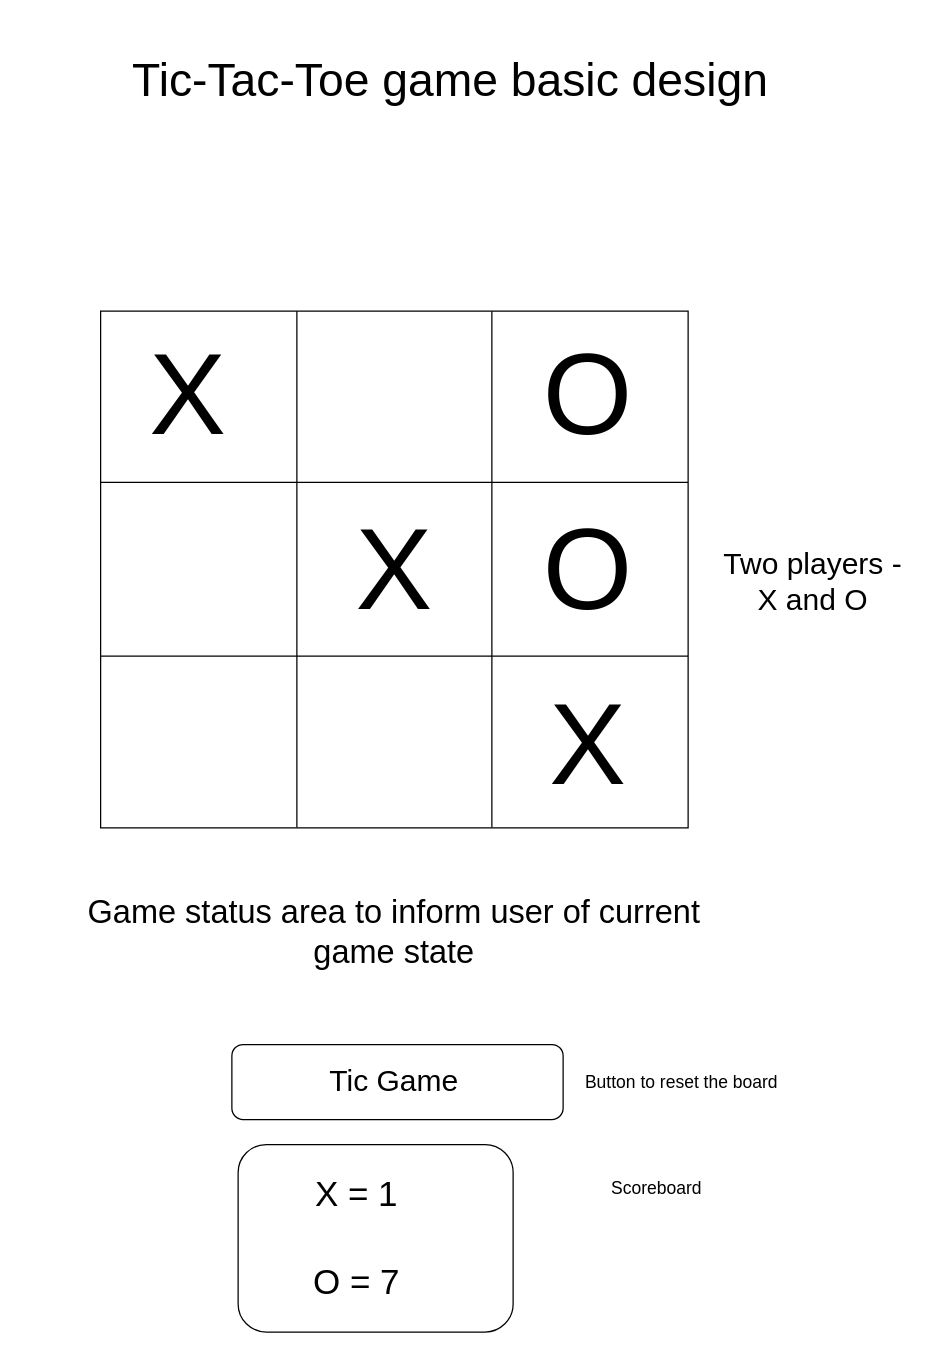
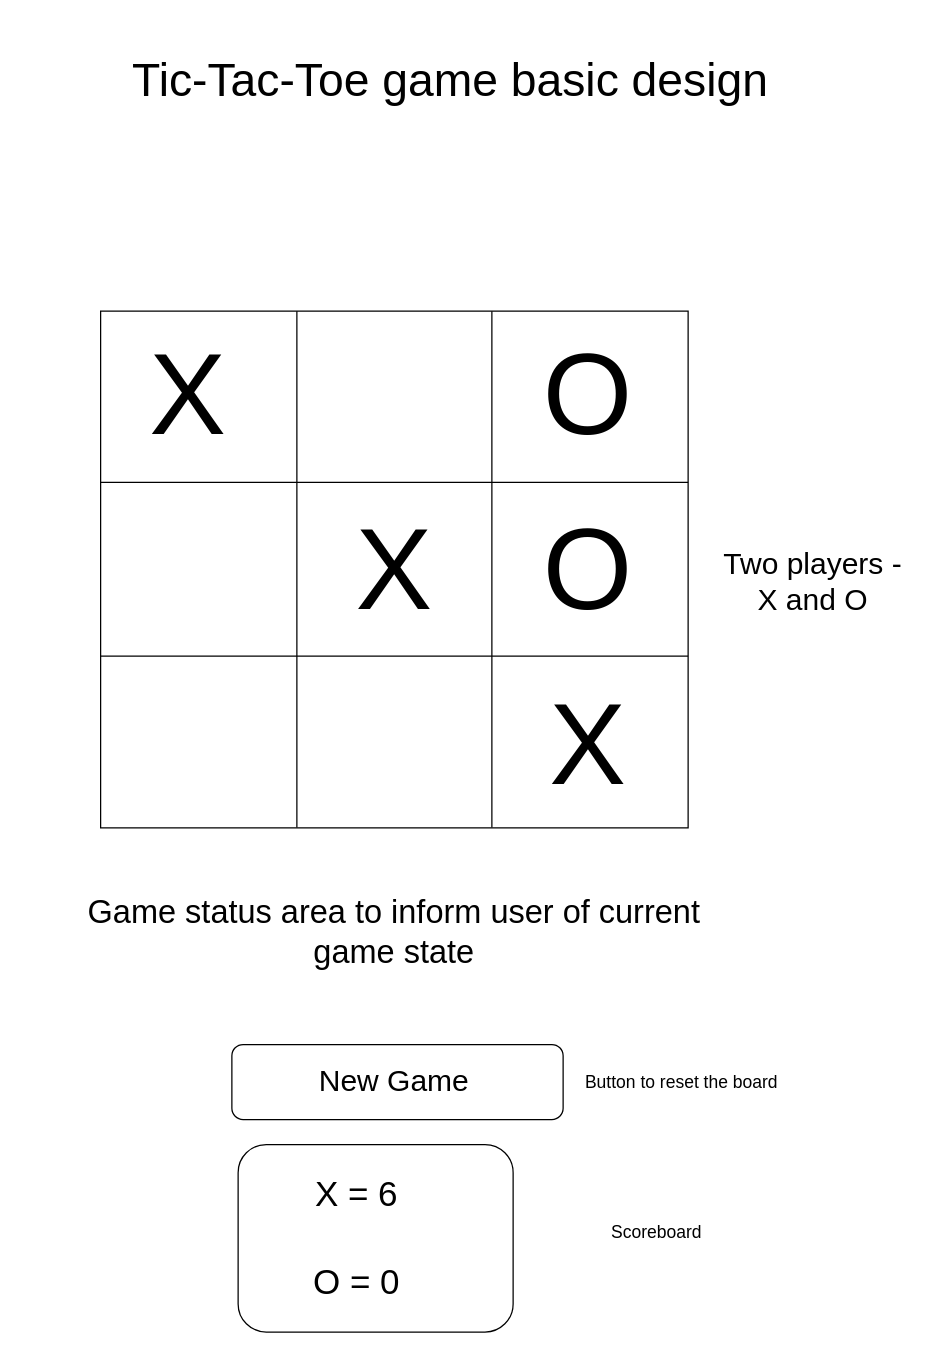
  <mxCell id="0" />
  <mxCell id="1" parent="0" />
  <mxCell id="2" value="" style="shape=table;html=1;whiteSpace=wrap;startSize=0;container=1;collapsible=0;childLayout=tableLayout;" vertex="1" parent="1"><mxGeometry x="240" y="395" width="180" height="120" as="geometry" /></mxCell>
  <mxCell id="3" value="" style="shape=partialRectangle;html=1;whiteSpace=wrap;collapsible=0;dropTarget=0;pointerEvents=0;fillColor=none;top=0;left=0;bottom=0;right=0;points=[[0,0.5],[1,0.5]];portConstraint=eastwest;" vertex="1" parent="2"><mxGeometry width="180" height="40" as="geometry" /></mxCell>
  <mxCell id="4" value="" style="shape=partialRectangle;html=1;whiteSpace=wrap;connectable=0;fillColor=none;top=0;left=0;bottom=0;right=0;overflow=hidden;pointerEvents=1;" vertex="1" parent="3"><mxGeometry width="60" height="40" as="geometry" /></mxCell>
  <mxCell id="5" value="" style="shape=partialRectangle;html=1;whiteSpace=wrap;connectable=0;fillColor=none;top=0;left=0;bottom=0;right=0;overflow=hidden;pointerEvents=1;" vertex="1" parent="3"><mxGeometry x="60" width="60" height="40" as="geometry" /></mxCell>
  <mxCell id="6" value="" style="shape=partialRectangle;html=1;whiteSpace=wrap;connectable=0;fillColor=none;top=0;left=0;bottom=0;right=0;overflow=hidden;pointerEvents=1;" vertex="1" parent="3"><mxGeometry x="120" width="60" height="40" as="geometry" /></mxCell>
  <mxCell id="7" value="" style="shape=partialRectangle;html=1;whiteSpace=wrap;collapsible=0;dropTarget=0;pointerEvents=0;fillColor=none;top=0;left=0;bottom=0;right=0;points=[[0,0.5],[1,0.5]];portConstraint=eastwest;" vertex="1" parent="2"><mxGeometry y="40" width="180" height="40" as="geometry" /></mxCell>
  <mxCell id="8" value="" style="shape=partialRectangle;html=1;whiteSpace=wrap;connectable=0;fillColor=none;top=0;left=0;bottom=0;right=0;overflow=hidden;pointerEvents=1;" vertex="1" parent="7"><mxGeometry width="60" height="40" as="geometry" /></mxCell>
  <mxCell id="9" value="" style="shape=partialRectangle;html=1;whiteSpace=wrap;connectable=0;fillColor=none;top=0;left=0;bottom=0;right=0;overflow=hidden;pointerEvents=1;" vertex="1" parent="7"><mxGeometry x="60" width="60" height="40" as="geometry" /></mxCell>
  <mxCell id="10" value="" style="shape=partialRectangle;html=1;whiteSpace=wrap;connectable=0;fillColor=none;top=0;left=0;bottom=0;right=0;overflow=hidden;pointerEvents=1;" vertex="1" parent="7"><mxGeometry x="120" width="60" height="40" as="geometry" /></mxCell>
  <mxCell id="11" value="" style="shape=partialRectangle;html=1;whiteSpace=wrap;collapsible=0;dropTarget=0;pointerEvents=0;fillColor=none;top=0;left=0;bottom=0;right=0;points=[[0,0.5],[1,0.5]];portConstraint=eastwest;" vertex="1" parent="2"><mxGeometry y="80" width="180" height="40" as="geometry" /></mxCell>
  <mxCell id="12" value="" style="shape=partialRectangle;html=1;whiteSpace=wrap;connectable=0;fillColor=none;top=0;left=0;bottom=0;right=0;overflow=hidden;pointerEvents=1;" vertex="1" parent="11"><mxGeometry width="60" height="40" as="geometry" /></mxCell>
  <mxCell id="13" value="" style="shape=partialRectangle;html=1;whiteSpace=wrap;connectable=0;fillColor=none;top=0;left=0;bottom=0;right=0;overflow=hidden;pointerEvents=1;" vertex="1" parent="11"><mxGeometry x="60" width="60" height="40" as="geometry" /></mxCell>
  <mxCell id="14" value="" style="shape=partialRectangle;html=1;whiteSpace=wrap;connectable=0;fillColor=none;top=0;left=0;bottom=0;right=0;overflow=hidden;pointerEvents=1;" vertex="1" parent="11"><mxGeometry x="120" width="60" height="40" as="geometry" /></mxCell>
  <mxCell id="15" value="" style="shape=table;html=1;whiteSpace=wrap;startSize=0;container=1;collapsible=0;childLayout=tableLayout;" vertex="1" parent="1"><mxGeometry x="80" y="248.34" width="470" height="413.33" as="geometry" /></mxCell>
  <mxCell id="16" value="" style="shape=partialRectangle;html=1;whiteSpace=wrap;collapsible=0;dropTarget=0;pointerEvents=0;fillColor=none;top=0;left=0;bottom=0;right=0;points=[[0,0.5],[1,0.5]];portConstraint=eastwest;" vertex="1" parent="15"><mxGeometry width="470" height="137" as="geometry" /></mxCell>
  <mxCell id="17" value="" style="shape=partialRectangle;html=1;whiteSpace=wrap;connectable=0;fillColor=none;top=0;left=0;bottom=0;right=0;overflow=hidden;pointerEvents=1;" vertex="1" parent="16"><mxGeometry width="157" height="137" as="geometry" /></mxCell>
  <mxCell id="18" value="" style="shape=partialRectangle;html=1;whiteSpace=wrap;connectable=0;fillColor=none;top=0;left=0;bottom=0;right=0;overflow=hidden;pointerEvents=1;" vertex="1" parent="16"><mxGeometry x="157" width="156" height="137" as="geometry" /></mxCell>
  <mxCell id="19" value="" style="shape=partialRectangle;html=1;whiteSpace=wrap;connectable=0;fillColor=none;top=0;left=0;bottom=0;right=0;overflow=hidden;pointerEvents=1;" vertex="1" parent="16"><mxGeometry x="313" width="157" height="137" as="geometry" /></mxCell>
  <mxCell id="20" value="" style="shape=partialRectangle;html=1;whiteSpace=wrap;collapsible=0;dropTarget=0;pointerEvents=0;fillColor=none;top=0;left=0;bottom=0;right=0;points=[[0,0.5],[1,0.5]];portConstraint=eastwest;" vertex="1" parent="15"><mxGeometry y="137" width="470" height="139" as="geometry" /></mxCell>
  <mxCell id="21" value="" style="shape=partialRectangle;html=1;whiteSpace=wrap;connectable=0;fillColor=none;top=0;left=0;bottom=0;right=0;overflow=hidden;pointerEvents=1;" vertex="1" parent="20"><mxGeometry width="157" height="139" as="geometry" /></mxCell>
  <mxCell id="22" value="" style="shape=partialRectangle;html=1;whiteSpace=wrap;connectable=0;fillColor=none;top=0;left=0;bottom=0;right=0;overflow=hidden;pointerEvents=1;" vertex="1" parent="20"><mxGeometry x="157" width="156" height="139" as="geometry" /></mxCell>
  <mxCell id="23" value="" style="shape=partialRectangle;html=1;whiteSpace=wrap;connectable=0;fillColor=none;top=0;left=0;bottom=0;right=0;overflow=hidden;pointerEvents=1;" vertex="1" parent="20"><mxGeometry x="313" width="157" height="139" as="geometry" /></mxCell>
  <mxCell id="24" value="" style="shape=partialRectangle;html=1;whiteSpace=wrap;collapsible=0;dropTarget=0;pointerEvents=0;fillColor=none;top=0;left=0;bottom=0;right=0;points=[[0,0.5],[1,0.5]];portConstraint=eastwest;" vertex="1" parent="15"><mxGeometry y="276" width="470" height="137" as="geometry" /></mxCell>
  <mxCell id="25" value="" style="shape=partialRectangle;html=1;whiteSpace=wrap;connectable=0;fillColor=none;top=0;left=0;bottom=0;right=0;overflow=hidden;pointerEvents=1;" vertex="1" parent="24"><mxGeometry width="157" height="137" as="geometry" /></mxCell>
  <mxCell id="26" value="" style="shape=partialRectangle;html=1;whiteSpace=wrap;connectable=0;fillColor=none;top=0;left=0;bottom=0;right=0;overflow=hidden;pointerEvents=1;" vertex="1" parent="24"><mxGeometry x="157" width="156" height="137" as="geometry" /></mxCell>
  <mxCell id="27" value="" style="shape=partialRectangle;html=1;whiteSpace=wrap;connectable=0;fillColor=none;top=0;left=0;bottom=0;right=0;overflow=hidden;pointerEvents=1;" vertex="1" parent="24"><mxGeometry x="313" width="157" height="137" as="geometry" /></mxCell>
  <mxCell id="28" value="&lt;font style=&quot;font-size: 24px&quot;&gt;Two players - X and O&lt;br&gt;&lt;/font&gt;" style="text;html=1;strokeColor=none;fillColor=none;align=center;verticalAlign=middle;whiteSpace=wrap;rounded=0;" vertex="1" parent="1"><mxGeometry x="570" y="345" width="160" height="240" as="geometry" /></mxCell>
  <mxCell id="29" value="&lt;font style=&quot;font-size: 92px&quot;&gt;X&lt;/font&gt;" style="text;html=1;strokeColor=none;fillColor=none;align=center;verticalAlign=middle;whiteSpace=wrap;rounded=0;" vertex="1" parent="1"><mxGeometry x="130" y="305" width="40" height="20" as="geometry" /></mxCell>
  <mxCell id="30" value="&lt;font style=&quot;font-size: 92px&quot;&gt;O&lt;/font&gt;" style="text;html=1;strokeColor=none;fillColor=none;align=center;verticalAlign=middle;whiteSpace=wrap;rounded=0;" vertex="1" parent="1"><mxGeometry x="450" y="305" width="40" height="20" as="geometry" /></mxCell>
  <mxCell id="31" value="&lt;font style=&quot;font-size: 92px&quot;&gt;X&lt;/font&gt;" style="text;html=1;strokeColor=none;fillColor=none;align=center;verticalAlign=middle;whiteSpace=wrap;rounded=0;" vertex="1" parent="1"><mxGeometry x="295" y="445" width="40" height="20" as="geometry" /></mxCell>
  <mxCell id="32" value="&lt;font style=&quot;font-size: 92px&quot;&gt;X&lt;/font&gt;" style="text;html=1;strokeColor=none;fillColor=none;align=center;verticalAlign=middle;whiteSpace=wrap;rounded=0;" vertex="1" parent="1"><mxGeometry x="450" y="585" width="40" height="20" as="geometry" /></mxCell>
  <mxCell id="33" value="&lt;font style=&quot;font-size: 92px&quot;&gt;O&lt;/font&gt;" style="text;html=1;strokeColor=none;fillColor=none;align=center;verticalAlign=middle;whiteSpace=wrap;rounded=0;" vertex="1" parent="1"><mxGeometry x="450" y="445" width="40" height="20" as="geometry" /></mxCell>
  <mxCell id="34" value="&lt;font style=&quot;font-size: 26px&quot;&gt;Game status area to inform user of current game state&lt;br&gt;&lt;/font&gt;" style="text;html=1;strokeColor=none;fillColor=none;align=center;verticalAlign=middle;whiteSpace=wrap;rounded=0;" vertex="1" parent="1"><mxGeometry x="40" y="705" width="550" height="80" as="geometry" /></mxCell>
  <mxCell id="35" value="" style="rounded=1;whiteSpace=wrap;html=1;" vertex="1" parent="1"><mxGeometry x="185" y="835" width="265" height="60" as="geometry" /></mxCell>
- <mxCell id="36" value="Tic Game" style="text;html=1;strokeColor=none;fillColor=none;align=center;verticalAlign=middle;whiteSpace=wrap;rounded=0;fontSize=24;" vertex="1" parent="1"><mxGeometry x="240" y="840" width="150" height="50" as="geometry" /></mxCell>
+ <mxCell id="36" value="New Game" style="text;html=1;strokeColor=none;fillColor=none;align=center;verticalAlign=middle;whiteSpace=wrap;rounded=0;fontSize=24;" vertex="1" parent="1"><mxGeometry x="240" y="840" width="150" height="50" as="geometry" /></mxCell>
  <mxCell id="37" value="" style="rounded=1;whiteSpace=wrap;html=1;fontSize=24;" vertex="1" parent="1"><mxGeometry x="190" y="915" width="220" height="150" as="geometry" /></mxCell>
  <mxCell id="38" value="Button to reset the board" style="text;html=1;strokeColor=none;fillColor=none;align=center;verticalAlign=middle;whiteSpace=wrap;rounded=0;fontSize=14;" vertex="1" parent="1"><mxGeometry x="460" y="845" width="170" height="40" as="geometry" /></mxCell>
- <mxCell id="39" value="&lt;font style=&quot;font-size: 28px&quot;&gt;X = 1&lt;br&gt;&lt;/font&gt;" style="text;html=1;strokeColor=none;fillColor=none;align=center;verticalAlign=middle;whiteSpace=wrap;rounded=0;fontSize=14;" vertex="1" parent="1"><mxGeometry x="210" y="935" width="150" height="40" as="geometry" /></mxCell>
- <mxCell id="40" value="&lt;font style=&quot;font-size: 28px&quot;&gt;O = 7&lt;br&gt;&lt;/font&gt;" style="text;html=1;strokeColor=none;fillColor=none;align=center;verticalAlign=middle;whiteSpace=wrap;rounded=0;fontSize=14;" vertex="1" parent="1"><mxGeometry x="210" y="1005" width="150" height="40" as="geometry" /></mxCell>
- <mxCell id="41" value="Scoreboard" style="text;html=1;strokeColor=none;fillColor=none;align=center;verticalAlign=middle;whiteSpace=wrap;rounded=0;fontSize=14;" vertex="1" parent="1"><mxGeometry x="440" y="930" width="170" height="40" as="geometry" /></mxCell>
+ <mxCell id="39" value="&lt;font style=&quot;font-size: 28px&quot;&gt;X = 6&lt;br&gt;&lt;/font&gt;" style="text;html=1;strokeColor=none;fillColor=none;align=center;verticalAlign=middle;whiteSpace=wrap;rounded=0;fontSize=14;" vertex="1" parent="1"><mxGeometry x="210" y="935" width="150" height="40" as="geometry" /></mxCell>
+ <mxCell id="40" value="&lt;font style=&quot;font-size: 28px&quot;&gt;O = 0&lt;br&gt;&lt;/font&gt;" style="text;html=1;strokeColor=none;fillColor=none;align=center;verticalAlign=middle;whiteSpace=wrap;rounded=0;fontSize=14;" vertex="1" parent="1"><mxGeometry x="210" y="1005" width="150" height="40" as="geometry" /></mxCell>
+ <mxCell id="41" value="Scoreboard" style="text;html=1;strokeColor=none;fillColor=none;align=center;verticalAlign=middle;whiteSpace=wrap;rounded=0;fontSize=14;" vertex="1" parent="1"><mxGeometry x="440" y="965" width="170" height="40" as="geometry" /></mxCell>
  <mxCell id="42" value="&lt;font style=&quot;font-size: 37px&quot;&gt;Tic-Tac-Toe game basic design&lt;br&gt;&lt;/font&gt;" style="text;html=1;strokeColor=none;fillColor=none;align=center;verticalAlign=middle;whiteSpace=wrap;rounded=0;fontSize=14;" vertex="1" parent="1"><mxGeometry x="20" y="20" width="680" height="90" as="geometry" /></mxCell>
